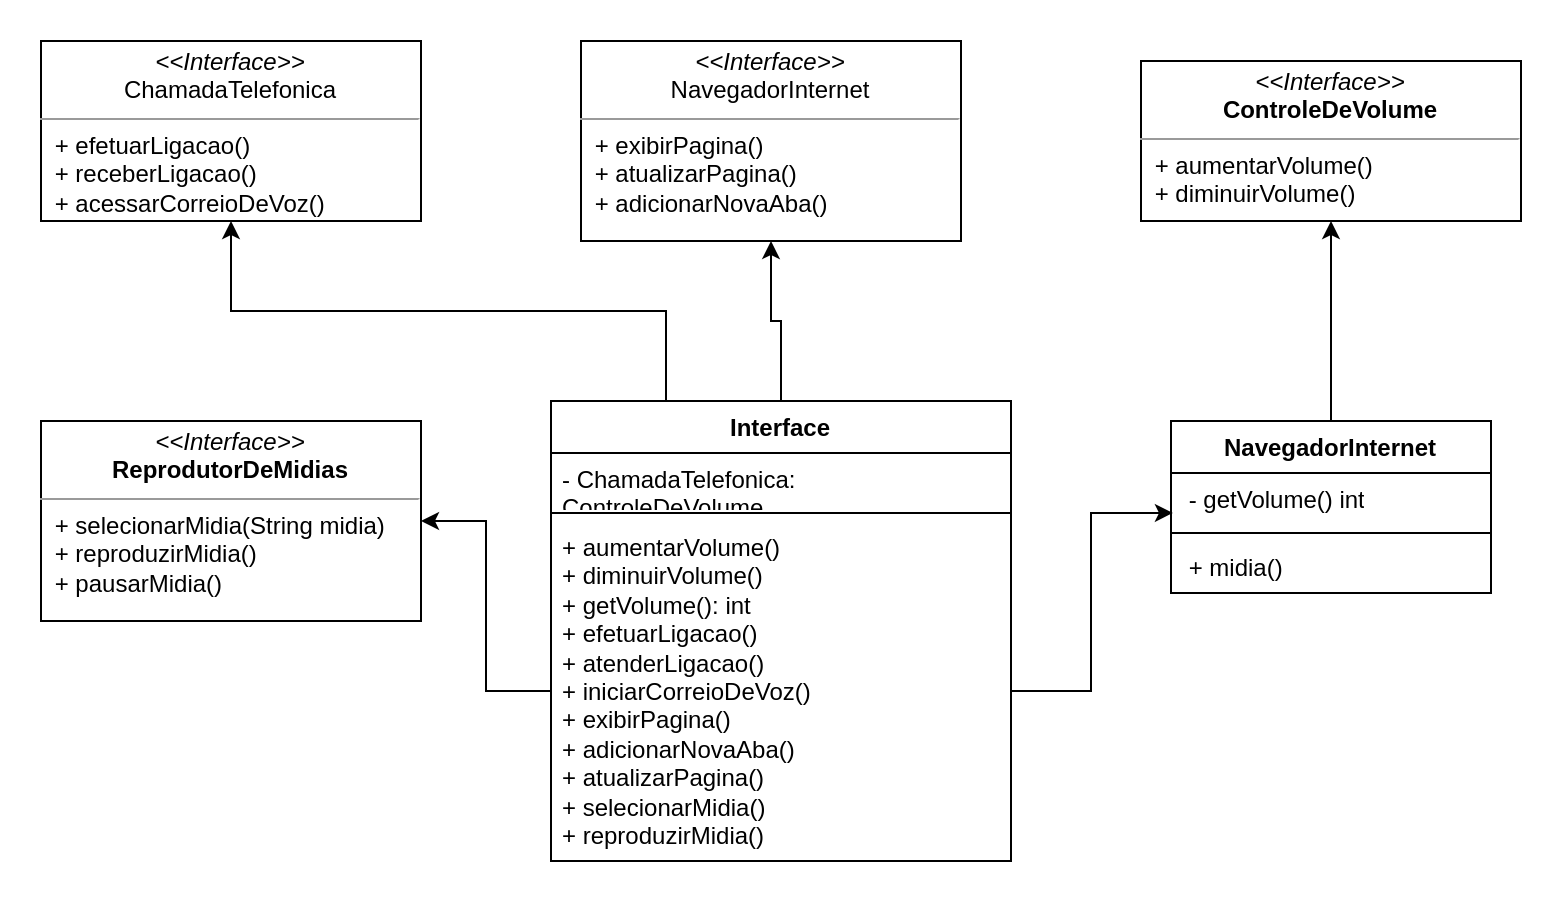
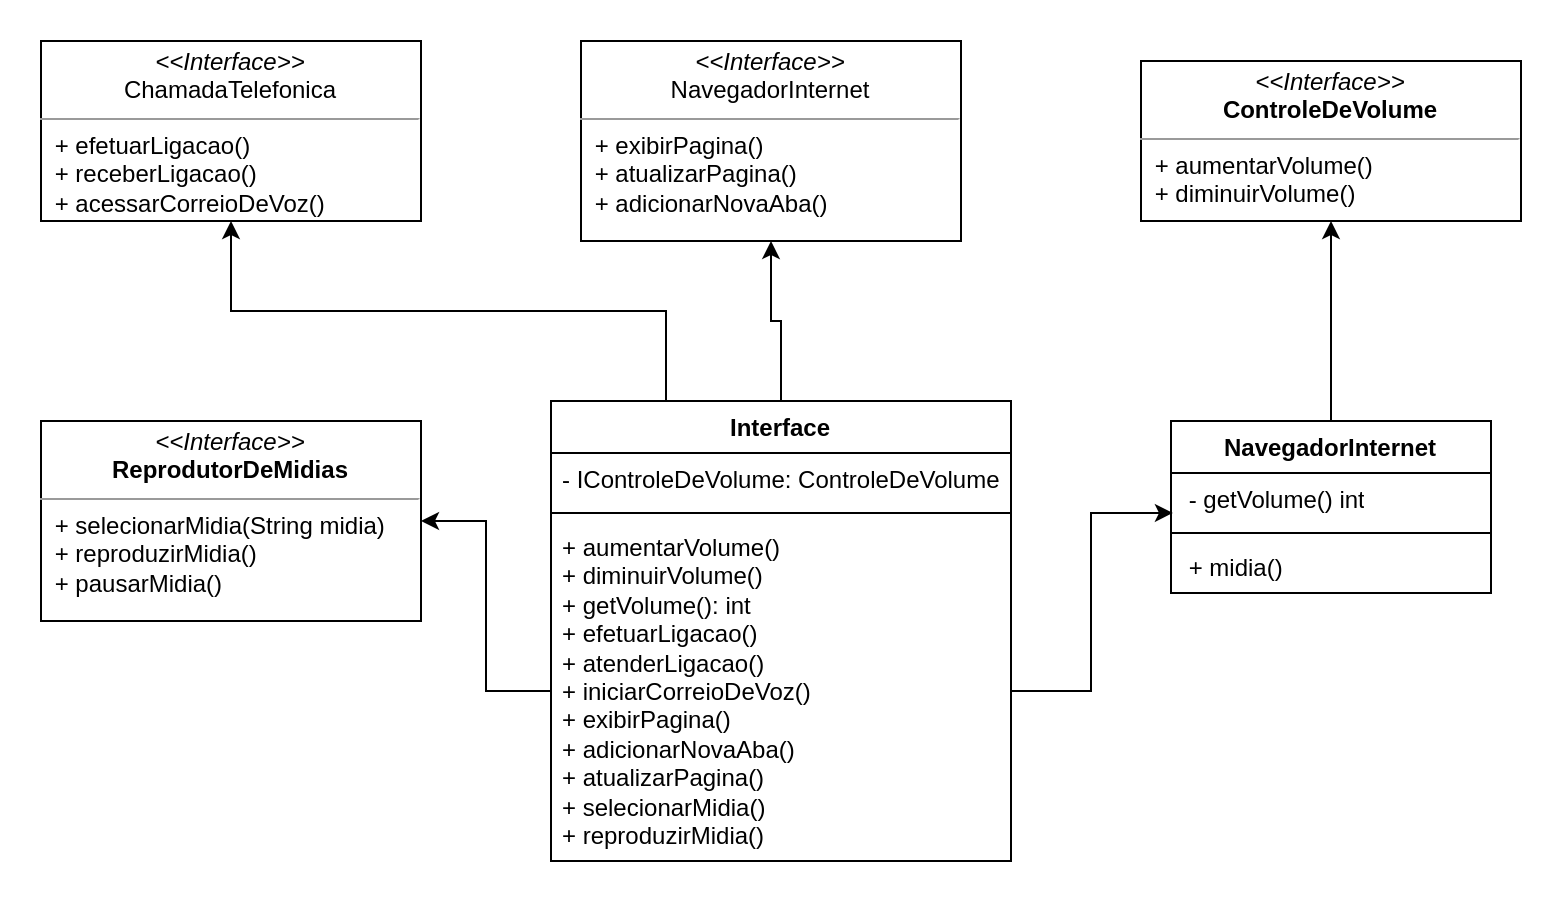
  <mxCell id="0" />
  <mxCell id="1" parent="0" />
  <mxCell id="2" style="edgeStyle=orthogonalEdgeStyle;rounded=0;orthogonalLoop=1;jettySize=auto;html=1;exitX=0.25;exitY=0;exitDx=0;exitDy=0;entryX=0.5;entryY=1;entryDx=0;entryDy=0;" edge="1" parent="1" source="4" target="15"><mxGeometry relative="1" as="geometry" /></mxCell>
  <mxCell id="3" style="edgeStyle=orthogonalEdgeStyle;rounded=0;orthogonalLoop=1;jettySize=auto;html=1;exitX=0.5;exitY=0;exitDx=0;exitDy=0;entryX=0.5;entryY=1;entryDx=0;entryDy=0;" edge="1" parent="1" source="4" target="16"><mxGeometry relative="1" as="geometry" /></mxCell>
  <mxCell id="4" value="Interface" style="swimlane;fontStyle=1;align=center;verticalAlign=top;childLayout=stackLayout;horizontal=1;startSize=26;horizontalStack=0;resizeParent=1;resizeParentMax=0;resizeLast=0;collapsible=1;marginBottom=0;whiteSpace=wrap;html=1;" vertex="1" parent="1"><mxGeometry x="275" y="200" width="230" height="230" as="geometry" /></mxCell>
- <mxCell id="5" value="- ChamadaTelefonica: ControleDeVolume" style="text;strokeColor=none;fillColor=none;align=left;verticalAlign=top;spacingLeft=4;spacingRight=4;overflow=hidden;rotatable=0;points=[[0,0.5],[1,0.5]];portConstraint=eastwest;whiteSpace=wrap;html=1;" vertex="1" parent="4"><mxGeometry y="26" width="230" height="26" as="geometry" /></mxCell>
+ <mxCell id="5" value="- IControleDeVolume: ControleDeVolume" style="text;strokeColor=none;fillColor=none;align=left;verticalAlign=top;spacingLeft=4;spacingRight=4;overflow=hidden;rotatable=0;points=[[0,0.5],[1,0.5]];portConstraint=eastwest;whiteSpace=wrap;html=1;" vertex="1" parent="4"><mxGeometry y="26" width="230" height="26" as="geometry" /></mxCell>
  <mxCell id="6" value="" style="line;strokeWidth=1;fillColor=none;align=left;verticalAlign=middle;spacingTop=-1;spacingLeft=3;spacingRight=3;rotatable=0;labelPosition=right;points=[];portConstraint=eastwest;strokeColor=inherit;" vertex="1" parent="4"><mxGeometry y="52" width="230" height="8" as="geometry" /></mxCell>
  <mxCell id="7" value="&lt;div&gt;+ aumentarVolume()&lt;/div&gt;&lt;div&gt;+ diminuirVolume()&lt;/div&gt;&lt;div&gt;+ getVolume(): int&lt;/div&gt;&lt;div&gt;+ efetuarLigacao()&lt;/div&gt;&lt;div&gt;+ atenderLigacao()&lt;/div&gt;&lt;div&gt;+ iniciarCorreioDeVoz()&lt;/div&gt;&lt;div&gt;+ exibirPagina()&lt;/div&gt;&lt;div&gt;+ adicionarNovaAba()&lt;/div&gt;&lt;div&gt;+ atualizarPagina()&lt;/div&gt;&lt;div&gt;+ selecionarMidia()&lt;/div&gt;&lt;div&gt;+ reproduzirMidia()&lt;/div&gt;" style="text;strokeColor=none;fillColor=none;align=left;verticalAlign=top;spacingLeft=4;spacingRight=4;overflow=hidden;rotatable=0;points=[[0,0.5],[1,0.5]];portConstraint=eastwest;whiteSpace=wrap;html=1;" vertex="1" parent="4"><mxGeometry y="60" width="230" height="170" as="geometry" /></mxCell>
  <mxCell id="8" value="&lt;p style=&quot;margin:0px;margin-top:4px;text-align:center;&quot;&gt;&lt;i&gt;&amp;lt;&amp;lt;Interface&amp;gt;&amp;gt;&lt;/i&gt;&lt;br&gt;&lt;b&gt;ControleDeVolume&lt;/b&gt;&lt;/p&gt;&lt;hr size=&quot;1&quot;&gt;&lt;p style=&quot;margin:0px;margin-left:4px;&quot;&gt;&amp;nbsp;+ aumentarVolume()&lt;/p&gt;&lt;p style=&quot;margin:0px;margin-left:4px;&quot;&gt;&amp;nbsp;+ diminuirVolume()&lt;br/&gt;&lt;br&gt;&lt;/p&gt;" style="verticalAlign=top;align=left;overflow=fill;fontSize=12;fontFamily=Helvetica;html=1;whiteSpace=wrap;" vertex="1" parent="1"><mxGeometry x="570" y="30" width="190" height="80" as="geometry" /></mxCell>
  <mxCell id="9" style="edgeStyle=orthogonalEdgeStyle;rounded=0;orthogonalLoop=1;jettySize=auto;html=1;exitX=0.5;exitY=0;exitDx=0;exitDy=0;entryX=0.5;entryY=1;entryDx=0;entryDy=0;" edge="1" parent="1" source="10" target="8"><mxGeometry relative="1" as="geometry" /></mxCell>
  <mxCell id="10" value="NavegadorInternet" style="swimlane;fontStyle=1;align=center;verticalAlign=top;childLayout=stackLayout;horizontal=1;startSize=26;horizontalStack=0;resizeParent=1;resizeParentMax=0;resizeLast=0;collapsible=1;marginBottom=0;whiteSpace=wrap;html=1;" vertex="1" parent="1"><mxGeometry x="585" y="210" width="160" height="86" as="geometry" /></mxCell>
  <mxCell id="11" value="&amp;nbsp;- getVolume() int" style="text;strokeColor=none;fillColor=none;align=left;verticalAlign=top;spacingLeft=4;spacingRight=4;overflow=hidden;rotatable=0;points=[[0,0.5],[1,0.5]];portConstraint=eastwest;whiteSpace=wrap;html=1;" vertex="1" parent="10"><mxGeometry y="26" width="160" height="26" as="geometry" /></mxCell>
  <mxCell id="12" value="" style="line;strokeWidth=1;fillColor=none;align=left;verticalAlign=middle;spacingTop=-1;spacingLeft=3;spacingRight=3;rotatable=0;labelPosition=right;points=[];portConstraint=eastwest;strokeColor=inherit;" vertex="1" parent="10"><mxGeometry y="52" width="160" height="8" as="geometry" /></mxCell>
  <mxCell id="13" value="&amp;nbsp;+ midia()" style="text;strokeColor=none;fillColor=none;align=left;verticalAlign=top;spacingLeft=4;spacingRight=4;overflow=hidden;rotatable=0;points=[[0,0.5],[1,0.5]];portConstraint=eastwest;whiteSpace=wrap;html=1;" vertex="1" parent="10"><mxGeometry y="60" width="160" height="26" as="geometry" /></mxCell>
  <mxCell id="14" value="&lt;p style=&quot;margin:0px;margin-top:4px;text-align:center;&quot;&gt;&lt;i&gt;&amp;lt;&amp;lt;Interface&amp;gt;&amp;gt;&lt;/i&gt;&lt;br&gt;&lt;b&gt;ReprodutorDeMidias&lt;/b&gt;&lt;/p&gt;&lt;hr size=&quot;1&quot;&gt;&lt;p style=&quot;margin:0px;margin-left:4px;&quot;&gt;&amp;nbsp;+ selecionarMidia(String midia)&lt;/p&gt;&lt;p style=&quot;margin:0px;margin-left:4px;&quot;&gt;&amp;nbsp;+ reproduzirMidia()&lt;br&gt;&amp;nbsp;+ pausarMidia()&lt;/p&gt;" style="verticalAlign=top;align=left;overflow=fill;fontSize=12;fontFamily=Helvetica;html=1;whiteSpace=wrap;" vertex="1" parent="1"><mxGeometry x="20" y="210" width="190" height="100" as="geometry" /></mxCell>
  <mxCell id="15" value="&lt;p style=&quot;margin:0px;margin-top:4px;text-align:center;&quot;&gt;&lt;i&gt;&amp;lt;&amp;lt;Interface&amp;gt;&amp;gt;&lt;/i&gt;&lt;br&gt;ChamadaTelefonica&lt;/p&gt;&lt;hr size=&quot;1&quot;&gt;&lt;p style=&quot;margin:0px;margin-left:4px;&quot;&gt;&amp;nbsp;+ efetuarLigacao()&lt;/p&gt;&lt;p style=&quot;margin:0px;margin-left:4px;&quot;&gt;&amp;nbsp;+ receberLigacao()&lt;br&gt;&amp;nbsp;+ acessarCorreioDeVoz()&lt;/p&gt;" style="verticalAlign=top;align=left;overflow=fill;fontSize=12;fontFamily=Helvetica;html=1;whiteSpace=wrap;" vertex="1" parent="1"><mxGeometry x="20" y="20" width="190" height="90" as="geometry" /></mxCell>
  <mxCell id="16" value="&lt;p style=&quot;margin:0px;margin-top:4px;text-align:center;&quot;&gt;&lt;i&gt;&amp;lt;&amp;lt;Interface&amp;gt;&amp;gt;&lt;/i&gt;&lt;br&gt;NavegadorInternet&lt;/p&gt;&lt;hr size=&quot;1&quot;&gt;&lt;p style=&quot;margin:0px;margin-left:4px;&quot;&gt;&amp;nbsp;+ exibirPagina()&lt;/p&gt;&lt;p style=&quot;margin:0px;margin-left:4px;&quot;&gt;&amp;nbsp;+ atualizarPagina()&lt;br&gt;&amp;nbsp;+ adicionarNovaAba()&lt;/p&gt;" style="verticalAlign=top;align=left;overflow=fill;fontSize=12;fontFamily=Helvetica;html=1;whiteSpace=wrap;" vertex="1" parent="1"><mxGeometry x="290" y="20" width="190" height="100" as="geometry" /></mxCell>
  <mxCell id="17" style="edgeStyle=orthogonalEdgeStyle;rounded=0;orthogonalLoop=1;jettySize=auto;html=1;exitX=0;exitY=0.5;exitDx=0;exitDy=0;" edge="1" parent="1" source="7" target="14"><mxGeometry relative="1" as="geometry" /></mxCell>
  <mxCell id="18" style="edgeStyle=orthogonalEdgeStyle;rounded=0;orthogonalLoop=1;jettySize=auto;html=1;exitX=1;exitY=0.5;exitDx=0;exitDy=0;entryX=0.006;entryY=0.769;entryDx=0;entryDy=0;entryPerimeter=0;" edge="1" parent="1" source="7" target="11"><mxGeometry relative="1" as="geometry" /></mxCell>
